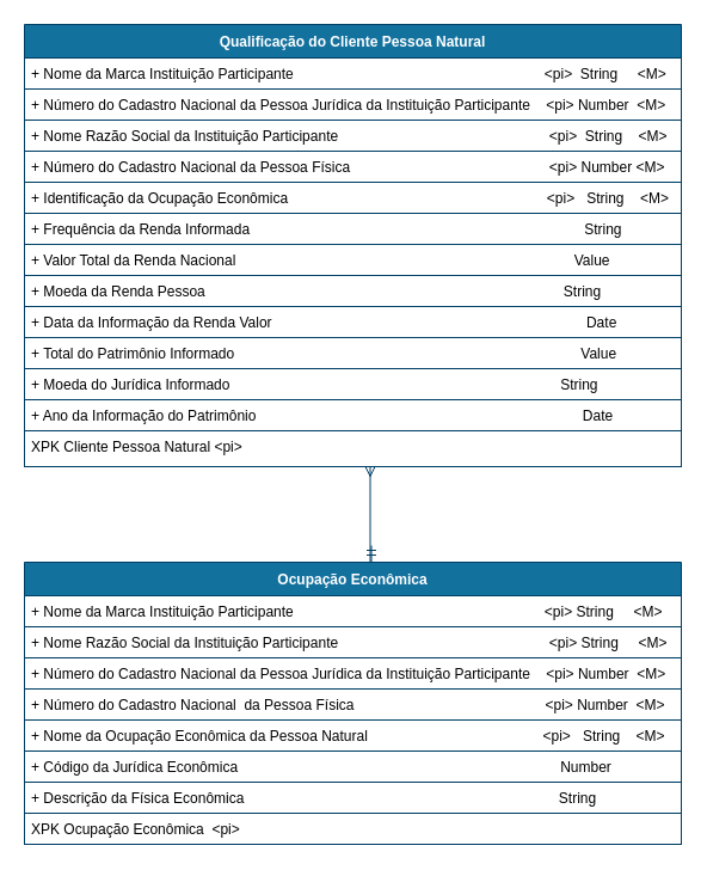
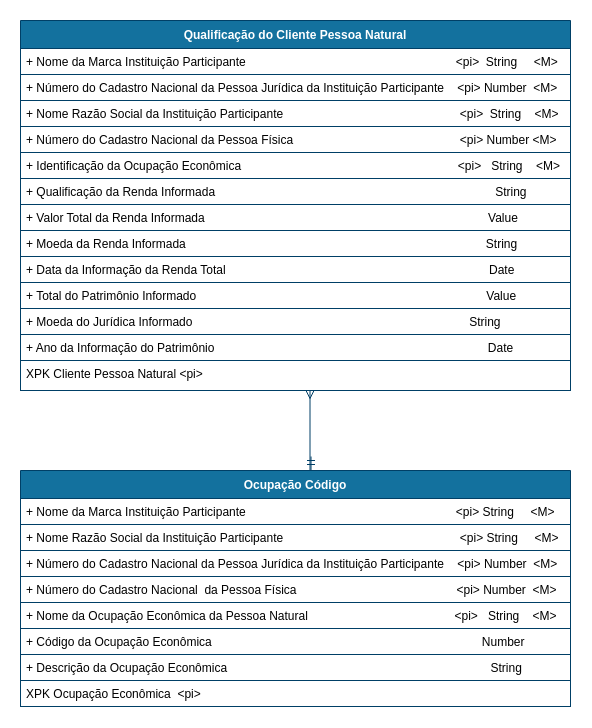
  <mxCell id="0" />
  <mxCell id="1" parent="0" />
  <mxCell id="2" value="Qualificação do Cliente Pessoa Natural" style="swimlane;fontStyle=1;childLayout=stackLayout;horizontal=1;startSize=28;horizontalStack=0;resizeParent=1;resizeParentMax=0;resizeLast=0;collapsible=1;marginBottom=0;rounded=0;shadow=0;comic=0;sketch=0;align=center;html=0;autosize=1;fillColor=#13719E;strokeColor=#003F66;fontColor=#FFFFFF;" parent="1" vertex="1"><mxGeometry x="20" y="20" width="550" height="340" as="geometry" /></mxCell>
  <mxCell id="3" value="+ Nome da Marca Instituição Participante                                                               &lt;pi&gt;  String     &lt;M&gt;" style="text;fillColor=none;align=left;verticalAlign=top;spacingLeft=4;spacingRight=4;overflow=hidden;rotatable=0;points=[[0,0.5],[1,0.5]];portConstraint=eastwest;strokeColor=#003F66;" parent="2" vertex="1"><mxGeometry y="28" width="550" height="26" as="geometry" /></mxCell>
  <mxCell id="4" value="+ Número do Cadastro Nacional da Pessoa Jurídica da Instituição Participante    &lt;pi&gt; Number  &lt;M&gt;" style="text;fillColor=none;align=left;verticalAlign=top;spacingLeft=4;spacingRight=4;overflow=hidden;rotatable=0;points=[[0,0.5],[1,0.5]];portConstraint=eastwest;strokeColor=#003F66;" parent="2" vertex="1"><mxGeometry y="54" width="550" height="26" as="geometry" /></mxCell>
  <mxCell id="5" value="+ Nome Razão Social da Instituição Participante                                                     &lt;pi&gt;  String    &lt;M&gt;" style="text;fillColor=none;align=left;verticalAlign=top;spacingLeft=4;spacingRight=4;overflow=hidden;rotatable=0;points=[[0,0.5],[1,0.5]];portConstraint=eastwest;strokeColor=#003F66;" parent="2" vertex="1"><mxGeometry y="80" width="550" height="26" as="geometry" /></mxCell>
  <mxCell id="6" value="+ Número do Cadastro Nacional da Pessoa Física                                                  &lt;pi&gt; Number &lt;M&gt;" style="text;fillColor=none;align=left;verticalAlign=top;spacingLeft=4;spacingRight=4;overflow=hidden;rotatable=0;points=[[0,0.5],[1,0.5]];portConstraint=eastwest;strokeColor=#003F66;" parent="2" vertex="1"><mxGeometry y="106" width="550" height="26" as="geometry" /></mxCell>
  <mxCell id="7" value="+ Identificação da Ocupação Econômica                                                                 &lt;pi&gt;   String    &lt;M&gt;" style="text;fillColor=none;align=left;verticalAlign=top;spacingLeft=4;spacingRight=4;overflow=hidden;rotatable=0;points=[[0,0.5],[1,0.5]];portConstraint=eastwest;strokeColor=#003F66;" parent="2" vertex="1"><mxGeometry y="132" width="550" height="26" as="geometry" /></mxCell>
- <mxCell id="8" value="+ Frequência da Renda Informada                                                                                    String   " style="text;fillColor=none;align=left;verticalAlign=top;spacingLeft=4;spacingRight=4;overflow=hidden;rotatable=0;points=[[0,0.5],[1,0.5]];portConstraint=eastwest;strokeColor=#003F66;" parent="2" vertex="1"><mxGeometry y="158" width="550" height="26" as="geometry" /></mxCell>
- <mxCell id="9" value="+ Valor Total da Renda Nacional                                                                                     Value" style="text;fillColor=none;align=left;verticalAlign=top;spacingLeft=4;spacingRight=4;overflow=hidden;rotatable=0;points=[[0,0.5],[1,0.5]];portConstraint=eastwest;strokeColor=#003F66;" parent="2" vertex="1"><mxGeometry y="184" width="550" height="26" as="geometry" /></mxCell>
- <mxCell id="10" value="+ Moeda da Renda Pessoa                                                                                          String" style="text;fillColor=none;align=left;verticalAlign=top;spacingLeft=4;spacingRight=4;overflow=hidden;rotatable=0;points=[[0,0.5],[1,0.5]];portConstraint=eastwest;strokeColor=#003F66;" parent="2" vertex="1"><mxGeometry y="210" width="550" height="26" as="geometry" /></mxCell>
- <mxCell id="11" value="+ Data da Informação da Renda Valor                                                                               Date" style="text;fillColor=none;align=left;verticalAlign=top;spacingLeft=4;spacingRight=4;overflow=hidden;rotatable=0;points=[[0,0.5],[1,0.5]];portConstraint=eastwest;strokeColor=#003F66;" parent="2" vertex="1"><mxGeometry y="236" width="550" height="26" as="geometry" /></mxCell>
+ <mxCell id="8" value="+ Qualificação da Renda Informada                                                                                    String   " style="text;fillColor=none;align=left;verticalAlign=top;spacingLeft=4;spacingRight=4;overflow=hidden;rotatable=0;points=[[0,0.5],[1,0.5]];portConstraint=eastwest;strokeColor=#003F66;" parent="2" vertex="1"><mxGeometry y="158" width="550" height="26" as="geometry" /></mxCell>
+ <mxCell id="9" value="+ Valor Total da Renda Informada                                                                                     Value" style="text;fillColor=none;align=left;verticalAlign=top;spacingLeft=4;spacingRight=4;overflow=hidden;rotatable=0;points=[[0,0.5],[1,0.5]];portConstraint=eastwest;strokeColor=#003F66;" parent="2" vertex="1"><mxGeometry y="184" width="550" height="26" as="geometry" /></mxCell>
+ <mxCell id="10" value="+ Moeda da Renda Informada                                                                                          String" style="text;fillColor=none;align=left;verticalAlign=top;spacingLeft=4;spacingRight=4;overflow=hidden;rotatable=0;points=[[0,0.5],[1,0.5]];portConstraint=eastwest;strokeColor=#003F66;" parent="2" vertex="1"><mxGeometry y="210" width="550" height="26" as="geometry" /></mxCell>
+ <mxCell id="11" value="+ Data da Informação da Renda Total                                                                               Date" style="text;fillColor=none;align=left;verticalAlign=top;spacingLeft=4;spacingRight=4;overflow=hidden;rotatable=0;points=[[0,0.5],[1,0.5]];portConstraint=eastwest;strokeColor=#003F66;" parent="2" vertex="1"><mxGeometry y="236" width="550" height="26" as="geometry" /></mxCell>
  <mxCell id="12" value="+ Total do Patrimônio Informado                                                                                       Value" style="text;fillColor=none;align=left;verticalAlign=top;spacingLeft=4;spacingRight=4;overflow=hidden;rotatable=0;points=[[0,0.5],[1,0.5]];portConstraint=eastwest;strokeColor=#003F66;" parent="2" vertex="1"><mxGeometry y="262" width="550" height="26" as="geometry" /></mxCell>
  <mxCell id="13" value="+ Moeda do Jurídica Informado                                                                                   String" style="text;fillColor=none;align=left;verticalAlign=top;spacingLeft=4;spacingRight=4;overflow=hidden;rotatable=0;points=[[0,0.5],[1,0.5]];portConstraint=eastwest;strokeColor=#003F66;" parent="2" vertex="1"><mxGeometry y="288" width="550" height="26" as="geometry" /></mxCell>
  <mxCell id="14" value="+ Ano da Informação do Patrimônio                                                                                  Date" style="text;fillColor=none;align=left;verticalAlign=top;spacingLeft=4;spacingRight=4;overflow=hidden;rotatable=0;points=[[0,0.5],[1,0.5]];portConstraint=eastwest;strokeColor=#003F66;" parent="2" vertex="1"><mxGeometry y="314" width="550" height="26" as="geometry" /></mxCell>
  <mxCell id="15" style="edgeStyle=orthogonalEdgeStyle;rounded=0;orthogonalLoop=1;jettySize=auto;html=1;exitX=0.5;exitY=0;exitDx=0;exitDy=0;startArrow=ERmandOne;startFill=0;endArrow=ERmany;endFill=0;strokeColor=#003F66;" parent="1" edge="1"><mxGeometry relative="1" as="geometry"><mxPoint x="310.5" y="456" as="sourcePoint" /><mxPoint x="309.5" y="390" as="targetPoint" /><Array as="points"><mxPoint x="311" y="470" /><mxPoint x="310" y="470" /></Array></mxGeometry></mxCell>
- <mxCell id="16" value="Ocupação Econômica" style="swimlane;fontStyle=1;childLayout=stackLayout;horizontal=1;startSize=28;horizontalStack=0;resizeParent=1;resizeParentMax=0;resizeLast=0;collapsible=1;marginBottom=0;rounded=0;shadow=0;comic=0;sketch=0;align=center;html=0;autosize=1;fillColor=#13719E;strokeColor=#003F66;fontColor=#FFFFFF;" parent="1" vertex="1"><mxGeometry x="20" y="470" width="550" height="236" as="geometry" /></mxCell>
+ <mxCell id="16" value="Ocupação Código" style="swimlane;fontStyle=1;childLayout=stackLayout;horizontal=1;startSize=28;horizontalStack=0;resizeParent=1;resizeParentMax=0;resizeLast=0;collapsible=1;marginBottom=0;rounded=0;shadow=0;comic=0;sketch=0;align=center;html=0;autosize=1;fillColor=#13719E;strokeColor=#003F66;fontColor=#FFFFFF;" parent="1" vertex="1"><mxGeometry x="20" y="470" width="550" height="236" as="geometry" /></mxCell>
  <mxCell id="17" value="+ Nome da Marca Instituição Participante                                                               &lt;pi&gt; String     &lt;M&gt;" style="text;fillColor=none;align=left;verticalAlign=top;spacingLeft=4;spacingRight=4;overflow=hidden;rotatable=0;points=[[0,0.5],[1,0.5]];portConstraint=eastwest;strokeColor=#003F66;" parent="16" vertex="1"><mxGeometry y="28" width="550" height="26" as="geometry" /></mxCell>
  <mxCell id="18" value="+ Nome Razão Social da Instituição Participante                                                     &lt;pi&gt; String     &lt;M&gt;" style="text;fillColor=none;align=left;verticalAlign=top;spacingLeft=4;spacingRight=4;overflow=hidden;rotatable=0;points=[[0,0.5],[1,0.5]];portConstraint=eastwest;strokeColor=#003F66;" parent="16" vertex="1"><mxGeometry y="54" width="550" height="26" as="geometry" /></mxCell>
  <mxCell id="19" value="+ Número do Cadastro Nacional da Pessoa Jurídica da Instituição Participante    &lt;pi&gt; Number  &lt;M&gt;" style="text;fillColor=none;align=left;verticalAlign=top;spacingLeft=4;spacingRight=4;overflow=hidden;rotatable=0;points=[[0,0.5],[1,0.5]];portConstraint=eastwest;strokeColor=#003F66;" parent="16" vertex="1"><mxGeometry y="80" width="550" height="26" as="geometry" /></mxCell>
  <mxCell id="20" value="+ Número do Cadastro Nacional  da Pessoa Física                                                &lt;pi&gt; Number  &lt;M&gt;" style="text;fillColor=none;align=left;verticalAlign=top;spacingLeft=4;spacingRight=4;overflow=hidden;rotatable=0;points=[[0,0.5],[1,0.5]];portConstraint=eastwest;strokeColor=#003F66;" parent="16" vertex="1"><mxGeometry y="106" width="550" height="26" as="geometry" /></mxCell>
  <mxCell id="21" value="+ Nome da Ocupação Econômica da Pessoa Natural                                            &lt;pi&gt;   String    &lt;M&gt;" style="text;fillColor=none;align=left;verticalAlign=top;spacingLeft=4;spacingRight=4;overflow=hidden;rotatable=0;points=[[0,0.5],[1,0.5]];portConstraint=eastwest;strokeColor=#003F66;" parent="16" vertex="1"><mxGeometry y="132" width="550" height="26" as="geometry" /></mxCell>
- <mxCell id="22" value="+ Código da Jurídica Econômica                                                                                 Number" style="text;fillColor=none;align=left;verticalAlign=top;spacingLeft=4;spacingRight=4;overflow=hidden;rotatable=0;points=[[0,0.5],[1,0.5]];portConstraint=eastwest;strokeColor=#003F66;" parent="16" vertex="1"><mxGeometry y="158" width="550" height="26" as="geometry" /></mxCell>
- <mxCell id="23" value="+ Descrição da Física Econômica                                                                               String" style="text;fillColor=none;align=left;verticalAlign=top;spacingLeft=4;spacingRight=4;overflow=hidden;rotatable=0;points=[[0,0.5],[1,0.5]];portConstraint=eastwest;strokeColor=#003F66;" parent="16" vertex="1"><mxGeometry y="184" width="550" height="26" as="geometry" /></mxCell>
+ <mxCell id="22" value="+ Código da Ocupação Econômica                                                                                 Number" style="text;fillColor=none;align=left;verticalAlign=top;spacingLeft=4;spacingRight=4;overflow=hidden;rotatable=0;points=[[0,0.5],[1,0.5]];portConstraint=eastwest;strokeColor=#003F66;" parent="16" vertex="1"><mxGeometry y="158" width="550" height="26" as="geometry" /></mxCell>
+ <mxCell id="23" value="+ Descrição da Ocupação Econômica                                                                               String" style="text;fillColor=none;align=left;verticalAlign=top;spacingLeft=4;spacingRight=4;overflow=hidden;rotatable=0;points=[[0,0.5],[1,0.5]];portConstraint=eastwest;strokeColor=#003F66;" parent="16" vertex="1"><mxGeometry y="184" width="550" height="26" as="geometry" /></mxCell>
  <mxCell id="24" value="XPK Ocupação Econômica  &lt;pi&gt;" style="text;fillColor=none;align=left;verticalAlign=top;spacingLeft=4;spacingRight=4;overflow=hidden;rotatable=0;points=[[0,0.5],[1,0.5]];portConstraint=eastwest;strokeColor=#003F66;" parent="16" vertex="1"><mxGeometry y="210" width="550" height="26" as="geometry" /></mxCell>
  <mxCell id="25" value="XPK Cliente Pessoa Natural &lt;pi&gt;" style="text;fillColor=none;align=left;verticalAlign=top;spacingLeft=4;spacingRight=4;overflow=hidden;rotatable=0;points=[[0,0.5],[1,0.5]];portConstraint=eastwest;strokeColor=#003F66;" parent="1" vertex="1"><mxGeometry x="20" y="360" width="550" height="30" as="geometry" /></mxCell>
